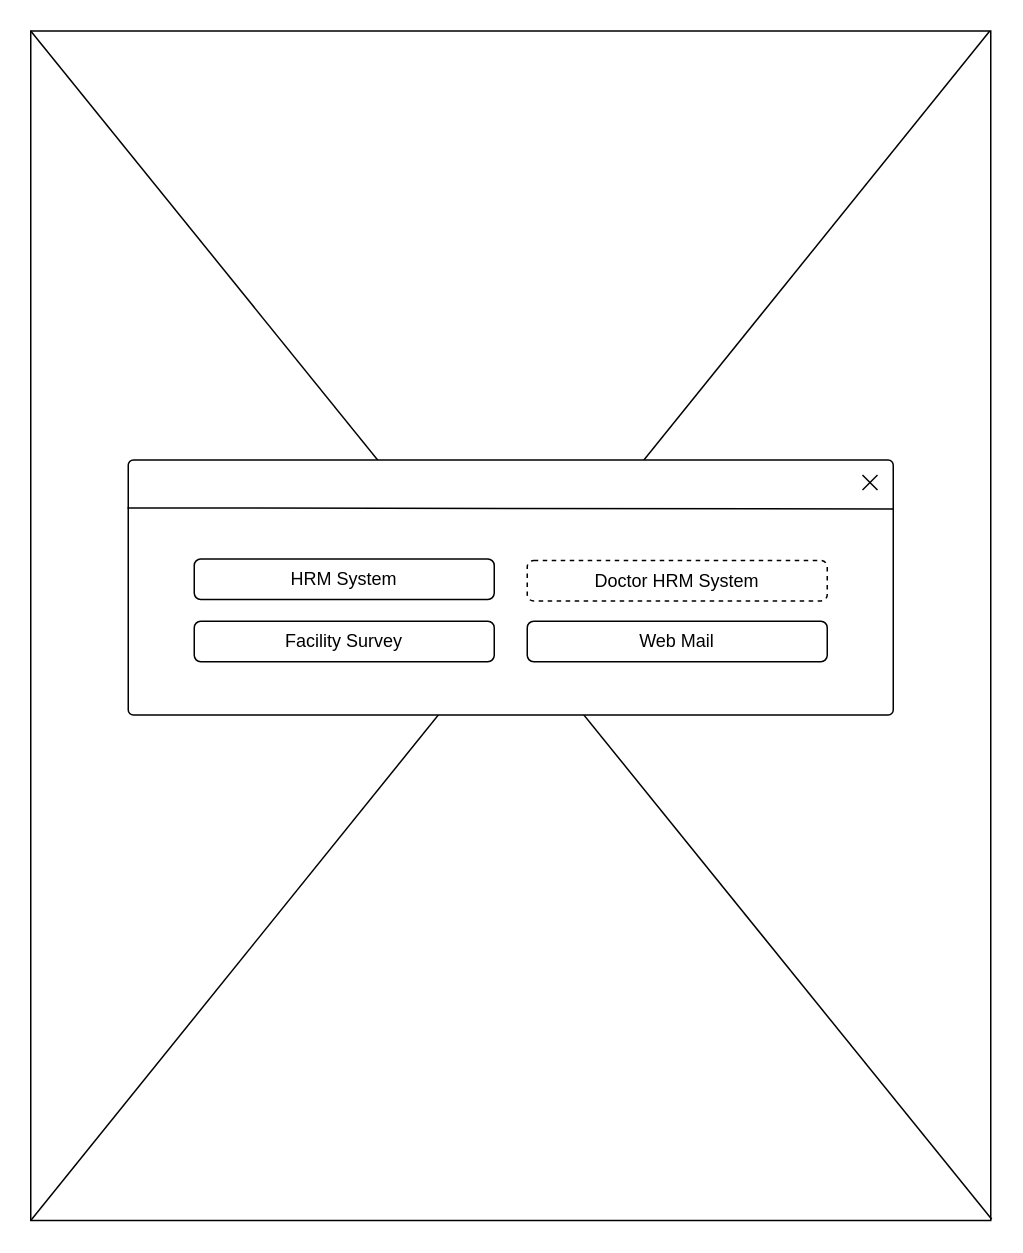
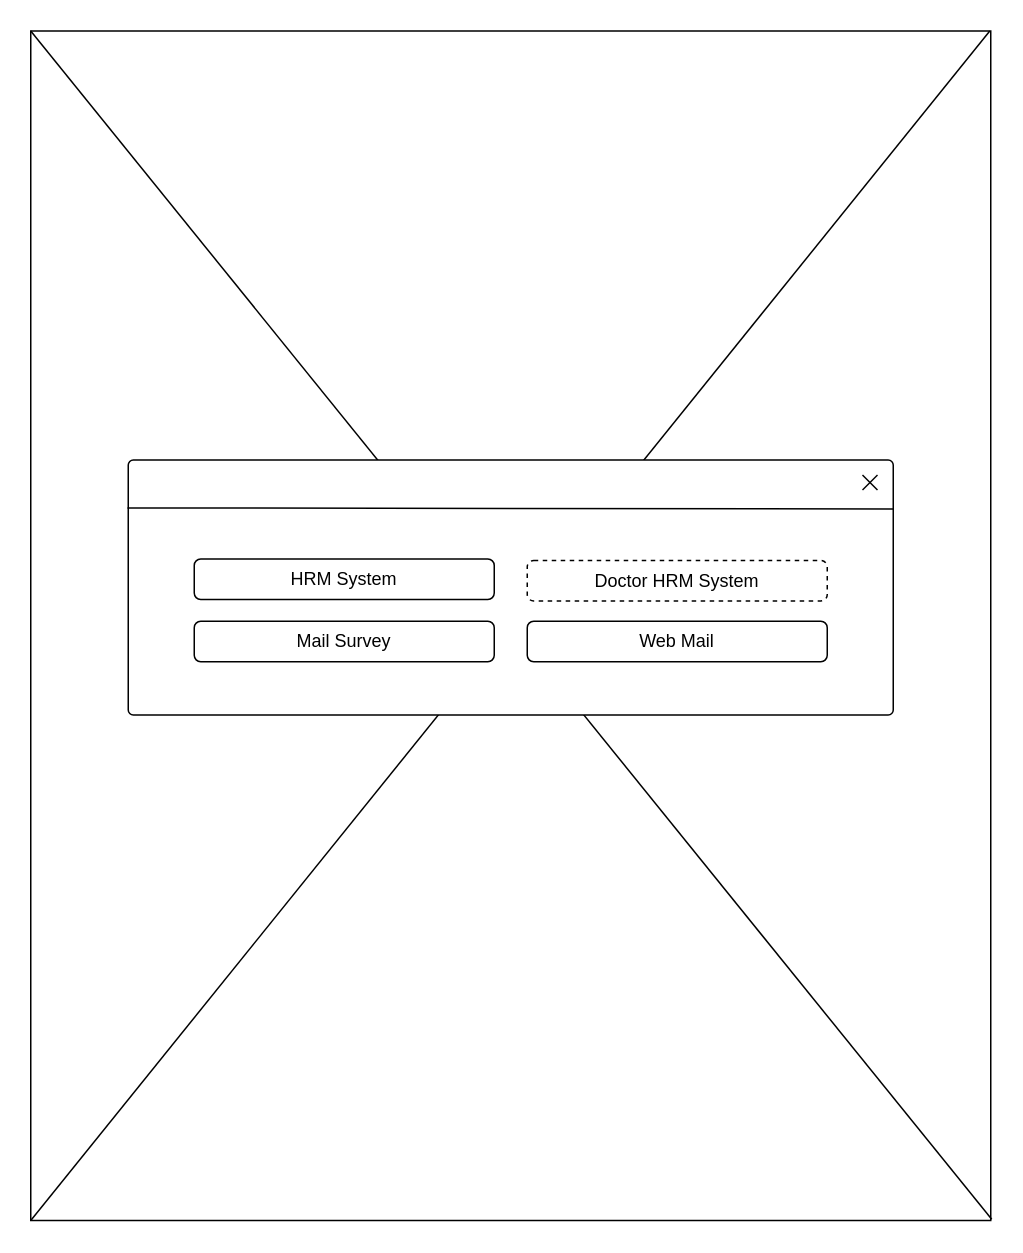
  <mxCell id="0" />
  <mxCell id="1" parent="0" />
  <mxCell id="2" value="" style="rounded=0;whiteSpace=wrap;html=1;strokeColor=#000000;fontColor=#000000;" vertex="1" parent="1"><mxGeometry x="20" y="20" width="640" height="793" as="geometry" /></mxCell>
  <mxCell id="3" value="" style="endArrow=none;html=1;strokeWidth=1;fontColor=#000000;entryX=0.999;entryY=0;entryDx=0;entryDy=0;entryPerimeter=0;exitX=0;exitY=1;exitDx=0;exitDy=0;exitPerimeter=0;" edge="1" parent="1" source="2" target="2"><mxGeometry width="50" height="50" relative="1" as="geometry"><mxPoint x="175" y="193" as="sourcePoint" /><mxPoint x="225" y="143" as="targetPoint" /></mxGeometry></mxCell>
  <mxCell id="4" value="" style="endArrow=none;html=1;strokeWidth=1;fontColor=#000000;entryX=0;entryY=0;entryDx=0;entryDy=0;entryPerimeter=0;exitX=1.001;exitY=0.999;exitDx=0;exitDy=0;exitPerimeter=0;" edge="1" parent="1" source="2" target="2"><mxGeometry width="50" height="50" relative="1" as="geometry"><mxPoint x="745" y="813" as="sourcePoint" /><mxPoint x="15" y="-7" as="targetPoint" /></mxGeometry></mxCell>
  <mxCell id="5" value="" style="rounded=1;whiteSpace=wrap;html=1;strokeColor=#000000;fontColor=#000000;align=center;arcSize=2;" vertex="1" parent="1"><mxGeometry x="85" y="306" width="510" height="170" as="geometry" /></mxCell>
  <mxCell id="6" value="" style="endArrow=none;html=1;strokeWidth=1;fontColor=#000000;exitX=-0.001;exitY=0.188;exitDx=0;exitDy=0;exitPerimeter=0;entryX=1.001;entryY=0.192;entryDx=0;entryDy=0;entryPerimeter=0;" edge="1" parent="1" source="5" target="5"><mxGeometry width="50" height="50" relative="1" as="geometry"><mxPoint x="174.5" y="486" as="sourcePoint" /><mxPoint x="594.5" y="337" as="targetPoint" /></mxGeometry></mxCell>
  <mxCell id="7" value="" style="endArrow=none;html=1;strokeWidth=1;fontColor=#000000;" edge="1" parent="1"><mxGeometry width="50" height="50" relative="1" as="geometry"><mxPoint x="574.5" y="326" as="sourcePoint" /><mxPoint x="584.5" y="316" as="targetPoint" /></mxGeometry></mxCell>
  <mxCell id="8" value="" style="endArrow=none;html=1;strokeWidth=1;fontColor=#000000;" edge="1" parent="1"><mxGeometry width="50" height="50" relative="1" as="geometry"><mxPoint x="584.5" y="326" as="sourcePoint" /><mxPoint x="574.5" y="316" as="targetPoint" /></mxGeometry></mxCell>
  <mxCell id="9" value="&lt;span style=&quot;white-space: normal&quot;&gt;HRM System&lt;/span&gt;" style="rounded=1;whiteSpace=wrap;html=1;strokeColor=#000000;fontColor=#000000;align=center;arcSize=16;" vertex="1" parent="1"><mxGeometry x="129" y="372" width="200" height="27" as="geometry" /></mxCell>
  <mxCell id="10" value="&lt;span style=&quot;white-space: normal&quot;&gt;Doctor HRM System&lt;/span&gt;" style="rounded=1;whiteSpace=wrap;html=1;strokeColor=#000000;fontColor=#000000;align=center;arcSize=16;dashed=1;" vertex="1" parent="1"><mxGeometry x="351" y="373" width="200" height="27" as="geometry" /></mxCell>
- <mxCell id="11" value="&lt;span style=&quot;white-space: normal&quot;&gt;Facility Survey&lt;/span&gt;" style="rounded=1;whiteSpace=wrap;html=1;strokeColor=#000000;fontColor=#000000;align=center;arcSize=16;" vertex="1" parent="1"><mxGeometry x="129" y="413.5" width="200" height="27" as="geometry" /></mxCell>
+ <mxCell id="11" value="&lt;span style=&quot;white-space: normal&quot;&gt;Mail Survey&lt;/span&gt;" style="rounded=1;whiteSpace=wrap;html=1;strokeColor=#000000;fontColor=#000000;align=center;arcSize=16;" vertex="1" parent="1"><mxGeometry x="129" y="413.5" width="200" height="27" as="geometry" /></mxCell>
  <mxCell id="12" value="&lt;span style=&quot;white-space: normal&quot;&gt;Web Mail&lt;/span&gt;" style="rounded=1;whiteSpace=wrap;html=1;strokeColor=#000000;fontColor=#000000;align=center;arcSize=16;" vertex="1" parent="1"><mxGeometry x="351" y="413.5" width="200" height="27" as="geometry" /></mxCell>
